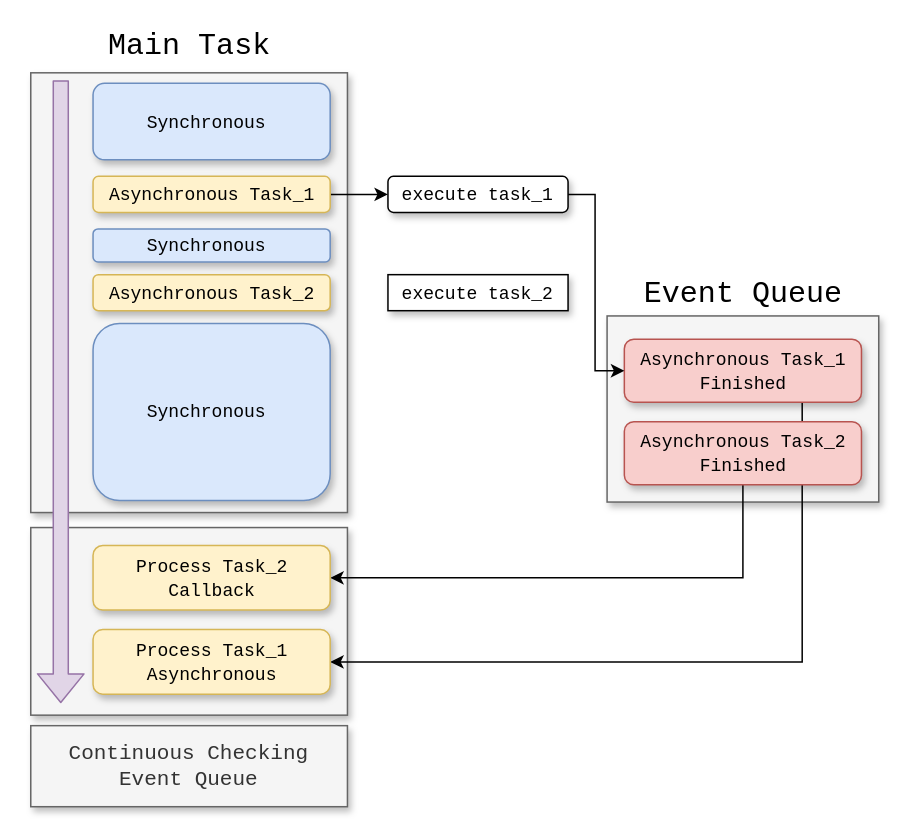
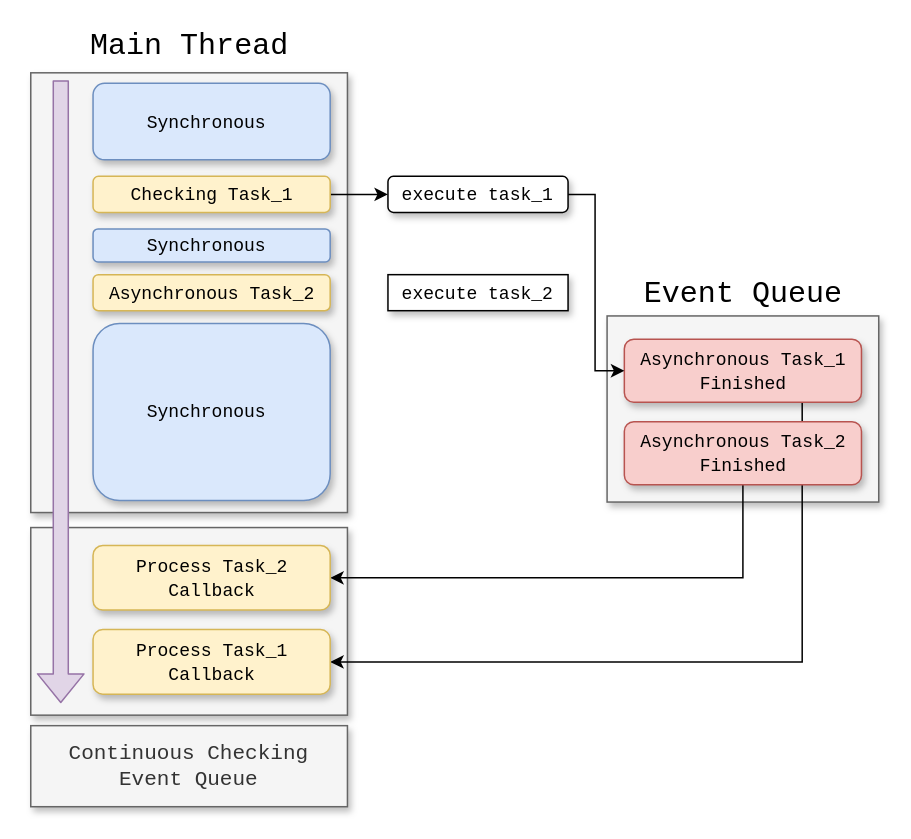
  <mxCell id="0" />
  <mxCell id="1" parent="0" />
  <mxCell id="2" value="" style="rounded=0;whiteSpace=wrap;html=1;shadow=1;fillColor=#f5f5f5;strokeColor=#666666;fontColor=#333333;" vertex="1" parent="1"><mxGeometry x="20" y="351" width="211" height="125" as="geometry" /></mxCell>
  <mxCell id="3" value="" style="rounded=0;whiteSpace=wrap;html=1;shadow=1;fillColor=#f5f5f5;strokeColor=#666666;fontColor=#333333;" vertex="1" parent="1"><mxGeometry x="20" y="48" width="211" height="293" as="geometry" /></mxCell>
  <mxCell id="4" value="" style="rounded=0;whiteSpace=wrap;html=1;shadow=1;fillColor=#f5f5f5;strokeColor=#666666;fontColor=#333333;" vertex="1" parent="1"><mxGeometry x="404" y="210" width="181" height="124" as="geometry" /></mxCell>
  <mxCell id="5" style="edgeStyle=orthogonalEdgeStyle;rounded=0;orthogonalLoop=1;jettySize=auto;html=1;entryX=0;entryY=0.5;entryDx=0;entryDy=0;" edge="1" parent="1" source="6" target="14"><mxGeometry relative="1" as="geometry" /></mxCell>
- <mxCell id="6" value="&lt;font face=&quot;Courier New&quot;&gt;Asynchronous Task_1&lt;/font&gt;" style="rounded=1;whiteSpace=wrap;html=1;shadow=1;fillColor=#fff2cc;strokeColor=#d6b656;" vertex="1" parent="1"><mxGeometry x="61.5" y="117" width="158" height="24" as="geometry" /></mxCell>
+ <mxCell id="6" value="&lt;font face=&quot;Courier New&quot;&gt;Checking Task_1&lt;/font&gt;" style="rounded=1;whiteSpace=wrap;html=1;shadow=1;fillColor=#fff2cc;strokeColor=#d6b656;" vertex="1" parent="1"><mxGeometry x="61.5" y="117" width="158" height="24" as="geometry" /></mxCell>
  <mxCell id="7" value="&lt;font face=&quot;Courier New&quot;&gt;Asynchronous Task_2&lt;/font&gt;" style="rounded=1;whiteSpace=wrap;html=1;shadow=1;fillColor=#fff2cc;strokeColor=#d6b656;" vertex="1" parent="1"><mxGeometry x="61.5" y="182.5" width="158" height="24" as="geometry" /></mxCell>
  <mxCell id="8" value="&lt;font face=&quot;Courier New&quot; style=&quot;font-size: 20px&quot;&gt;Event Queue&lt;/font&gt;" style="text;html=1;strokeColor=none;fillColor=none;align=center;verticalAlign=middle;whiteSpace=wrap;rounded=0;" vertex="1" parent="1"><mxGeometry x="419.5" y="184.5" width="150" height="20" as="geometry" /></mxCell>
  <mxCell id="9" style="edgeStyle=orthogonalEdgeStyle;rounded=0;orthogonalLoop=1;jettySize=auto;html=1;entryX=1;entryY=0.5;entryDx=0;entryDy=0;exitX=0.75;exitY=1;exitDx=0;exitDy=0;" edge="1" parent="1" source="10" target="21"><mxGeometry relative="1" as="geometry"><Array as="points"><mxPoint x="534" y="441" /></Array></mxGeometry></mxCell>
  <mxCell id="10" value="&lt;font face=&quot;Courier New&quot;&gt;Asynchronous Task_1 Finished&lt;/font&gt;" style="rounded=1;whiteSpace=wrap;html=1;shadow=1;fillColor=#f8cecc;strokeColor=#b85450;" vertex="1" parent="1"><mxGeometry x="415.5" y="225.5" width="158" height="42" as="geometry" /></mxCell>
  <mxCell id="11" style="edgeStyle=orthogonalEdgeStyle;rounded=0;orthogonalLoop=1;jettySize=auto;html=1;entryX=1;entryY=0.5;entryDx=0;entryDy=0;exitX=0.5;exitY=1;exitDx=0;exitDy=0;" edge="1" parent="1" source="12" target="20"><mxGeometry relative="1" as="geometry" /></mxCell>
  <mxCell id="12" value="&lt;font face=&quot;Courier New&quot;&gt;Asynchronous Task_2 Finished&lt;/font&gt;" style="rounded=1;whiteSpace=wrap;html=1;shadow=1;fillColor=#f8cecc;strokeColor=#b85450;" vertex="1" parent="1"><mxGeometry x="415.5" y="280.5" width="158" height="42" as="geometry" /></mxCell>
  <mxCell id="13" style="edgeStyle=orthogonalEdgeStyle;rounded=0;orthogonalLoop=1;jettySize=auto;html=1;entryX=0;entryY=0.5;entryDx=0;entryDy=0;" edge="1" parent="1" source="14" target="10"><mxGeometry relative="1" as="geometry"><Array as="points"><mxPoint x="396" y="129" /><mxPoint x="396" y="247" /></Array></mxGeometry></mxCell>
  <mxCell id="14" value="&lt;font face=&quot;Courier New&quot;&gt;execute task_1&lt;/font&gt;" style="rounded=1;whiteSpace=wrap;html=1;shadow=1;" vertex="1" parent="1"><mxGeometry x="258" y="117" width="120" height="24" as="geometry" /></mxCell>
- <mxCell id="15" value="&lt;font face=&quot;Courier New&quot; style=&quot;font-size: 20px&quot;&gt;Main Task&lt;/font&gt;" style="text;html=1;strokeColor=none;fillColor=none;align=center;verticalAlign=middle;whiteSpace=wrap;rounded=0;" vertex="1" parent="1"><mxGeometry x="48.5" y="20" width="154" height="20" as="geometry" /></mxCell>
+ <mxCell id="15" value="&lt;font face=&quot;Courier New&quot; style=&quot;font-size: 20px&quot;&gt;Main Thread&lt;/font&gt;" style="text;html=1;strokeColor=none;fillColor=none;align=center;verticalAlign=middle;whiteSpace=wrap;rounded=0;" vertex="1" parent="1"><mxGeometry x="48.5" y="20" width="154" height="20" as="geometry" /></mxCell>
  <mxCell id="16" value="&lt;font face=&quot;Courier New&quot;&gt;Synchronous&amp;nbsp;&lt;/font&gt;" style="rounded=1;whiteSpace=wrap;html=1;shadow=1;fillColor=#dae8fc;strokeColor=#6c8ebf;" vertex="1" parent="1"><mxGeometry x="61.5" y="55" width="158" height="51" as="geometry" /></mxCell>
  <mxCell id="17" value="&lt;font face=&quot;Courier New&quot;&gt;Synchronous&amp;nbsp;&lt;/font&gt;" style="rounded=1;whiteSpace=wrap;html=1;shadow=1;fillColor=#dae8fc;strokeColor=#6c8ebf;" vertex="1" parent="1"><mxGeometry x="61.5" y="152" width="158" height="22" as="geometry" /></mxCell>
  <mxCell id="18" value="&lt;font face=&quot;Courier New&quot;&gt;Synchronous&amp;nbsp;&lt;/font&gt;" style="rounded=1;whiteSpace=wrap;html=1;shadow=1;fillColor=#dae8fc;strokeColor=#6c8ebf;" vertex="1" parent="1"><mxGeometry x="61.5" y="215" width="158" height="118" as="geometry" /></mxCell>
  <mxCell id="19" value="&lt;font face=&quot;Courier New&quot;&gt;execute task_2&lt;/font&gt;" style="whiteSpace=wrap;html=1;shadow=1;rounded=0;" vertex="1" parent="1"><mxGeometry x="258" y="182.5" width="120" height="24" as="geometry" /></mxCell>
  <mxCell id="20" value="&lt;font face=&quot;Courier New&quot;&gt;Process Task_2 Callback&lt;/font&gt;" style="rounded=1;whiteSpace=wrap;html=1;shadow=1;fillColor=#fff2cc;strokeColor=#d6b656;" vertex="1" parent="1"><mxGeometry x="61.5" y="363" width="158" height="43" as="geometry" /></mxCell>
- <mxCell id="21" value="&lt;font face=&quot;Courier New&quot;&gt;Process Task_1 Asynchronous&lt;/font&gt;" style="rounded=1;whiteSpace=wrap;html=1;shadow=1;fillColor=#fff2cc;strokeColor=#d6b656;" vertex="1" parent="1"><mxGeometry x="61.5" y="419" width="158" height="43" as="geometry" /></mxCell>
+ <mxCell id="21" value="&lt;font face=&quot;Courier New&quot;&gt;Process Task_1 Callback&lt;/font&gt;" style="rounded=1;whiteSpace=wrap;html=1;shadow=1;fillColor=#fff2cc;strokeColor=#d6b656;" vertex="1" parent="1"><mxGeometry x="61.5" y="419" width="158" height="43" as="geometry" /></mxCell>
  <mxCell id="22" value="" style="shape=flexArrow;endArrow=classic;html=1;fillColor=#e1d5e7;strokeColor=#9673a6;" edge="1" parent="1"><mxGeometry width="50" height="50" relative="1" as="geometry"><mxPoint x="40" y="53" as="sourcePoint" /><mxPoint x="40" y="468" as="targetPoint" /></mxGeometry></mxCell>
  <mxCell id="23" value="&lt;font face=&quot;Courier New&quot; style=&quot;font-size: 14px&quot;&gt;Continuous Checking Event Queue&lt;/font&gt;" style="rounded=0;whiteSpace=wrap;html=1;shadow=1;fillColor=#f5f5f5;strokeColor=#666666;fontColor=#333333;" vertex="1" parent="1"><mxGeometry x="20" y="483" width="211" height="54" as="geometry" /></mxCell>
